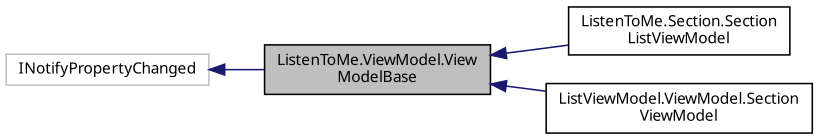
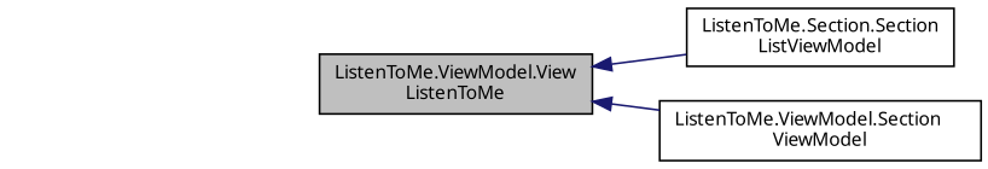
  digraph {
    fontname="Noto Sans"
    rankdir=LR
    node [color=black fillcolor=white fontname="Noto Sans" fontsize=10 shape=record style=filled]
    edge [color=midnightblue dir=back fontname="Noto Sans" fontsize=10 labelfontname=Helvetica labelfontsize=10 style=solid]
-   n1 [fillcolor=grey75 fontcolor=black height=0.2 label="ListenToMe.ViewModel.View\lModelBase" width=0.4]
+   n1 [fillcolor=grey75 fontcolor=black height=0.2 label="ListenToMe.ViewModel.View\lListenToMe" width=0.4]
    n2 [height=0.2 label="ListenToMe.Section.Section\lListViewModel" width=0.4]
-   n3 [height=0.2 label="ListViewModel.ViewModel.Section\lViewModel" width=0.4]
-   n4 [color=grey75 height=0.2 label=INotifyPropertyChanged width=0.4]
+   n3 [height=0.2 label="ListenToMe.ViewModel.Section\lViewModel" width=0.4]
    n1 -> n2
    n1 -> n3
-   n4 -> n1
  }
